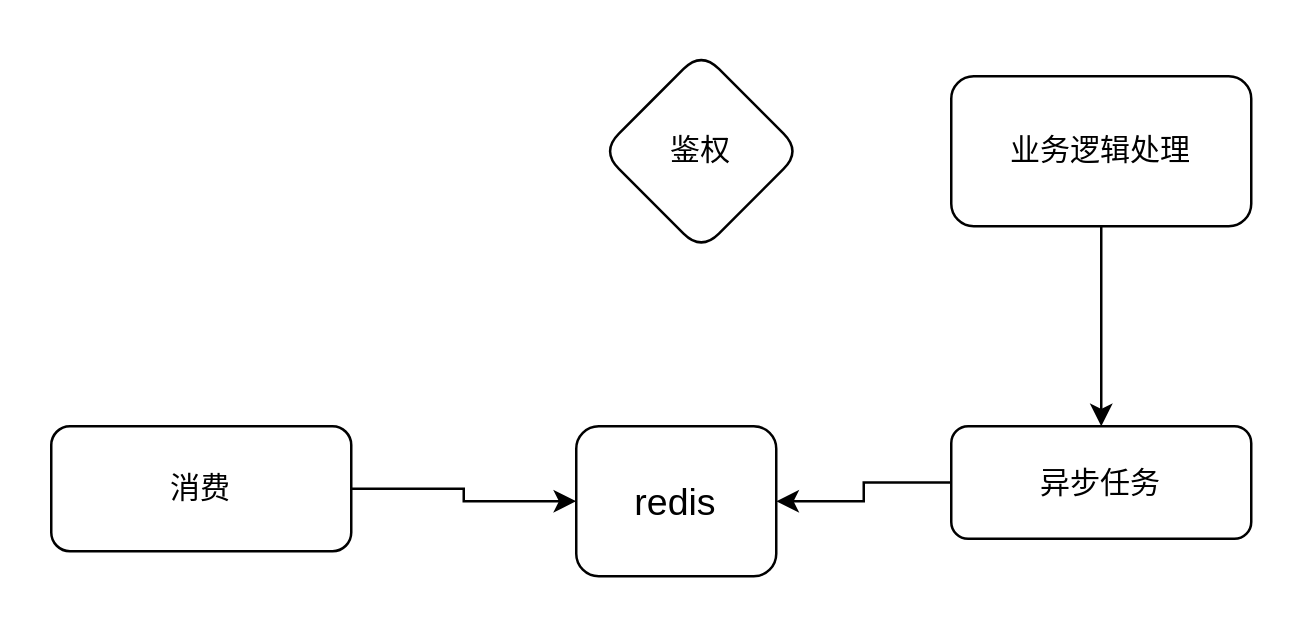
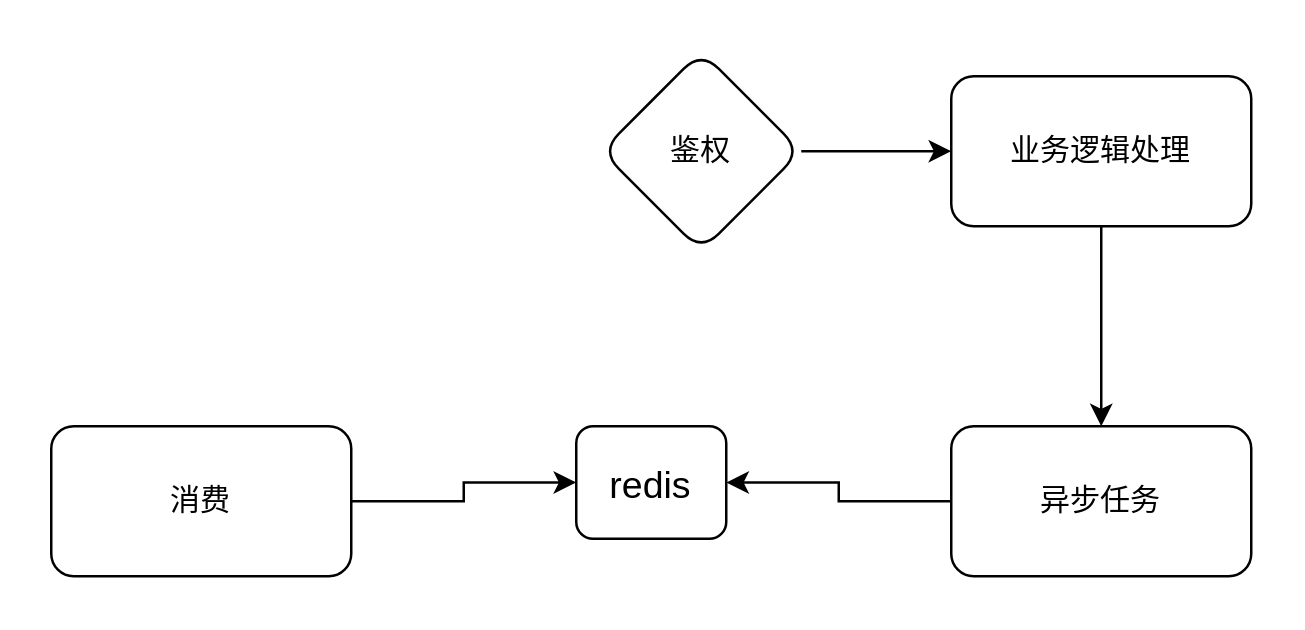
  <mxCell id="0" />
  <mxCell id="1" parent="0" />
+ <mxCell id="2" value="" style="edgeStyle=orthogonalEdgeStyle;rounded=0;orthogonalLoop=1;jettySize=auto;html=1;" edge="1" parent="1" source="3" target="5"><mxGeometry relative="1" as="geometry" /></mxCell>
  <mxCell id="3" value="鉴权" style="rhombus;whiteSpace=wrap;html=1;rounded=1;" vertex="1" parent="1"><mxGeometry x="240" y="20" width="80" height="80" as="geometry" /></mxCell>
  <mxCell id="4" value="" style="edgeStyle=orthogonalEdgeStyle;rounded=0;orthogonalLoop=1;jettySize=auto;html=1;" edge="1" parent="1" source="5" target="7"><mxGeometry relative="1" as="geometry" /></mxCell>
  <mxCell id="5" value="业务逻辑处理" style="whiteSpace=wrap;html=1;rounded=1;" vertex="1" parent="1"><mxGeometry x="380" y="30" width="120" height="60" as="geometry" /></mxCell>
  <mxCell id="6" style="edgeStyle=orthogonalEdgeStyle;rounded=0;orthogonalLoop=1;jettySize=auto;html=1;entryX=1;entryY=0.5;entryDx=0;entryDy=0;" edge="1" parent="1" source="7" target="10"><mxGeometry relative="1" as="geometry" /></mxCell>
- <mxCell id="7" value="异步任务" style="whiteSpace=wrap;html=1;rounded=1;" vertex="1" parent="1"><mxGeometry x="380" y="170" width="120" height="45" as="geometry" /></mxCell>
+ <mxCell id="7" value="异步任务" style="whiteSpace=wrap;html=1;rounded=1;" vertex="1" parent="1"><mxGeometry x="380" y="170" width="120" height="60" as="geometry" /></mxCell>
  <mxCell id="8" style="edgeStyle=orthogonalEdgeStyle;rounded=0;orthogonalLoop=1;jettySize=auto;html=1;" edge="1" parent="1" source="9" target="10"><mxGeometry relative="1" as="geometry" /></mxCell>
- <mxCell id="9" value="消费" style="rounded=1;whiteSpace=wrap;html=1;" vertex="1" parent="1"><mxGeometry x="20" y="170" width="120" height="50" as="geometry" /></mxCell>
- <mxCell id="10" value="&lt;font style=&quot;font-size: 15px&quot;&gt;redis&lt;/font&gt;" style="rounded=1;whiteSpace=wrap;html=1;" vertex="1" parent="1"><mxGeometry x="230" y="170" width="80" height="60" as="geometry" /></mxCell>
+ <mxCell id="9" value="消费" style="rounded=1;whiteSpace=wrap;html=1;" vertex="1" parent="1"><mxGeometry x="20" y="170" width="120" height="60" as="geometry" /></mxCell>
+ <mxCell id="10" value="&lt;font style=&quot;font-size: 15px&quot;&gt;redis&lt;/font&gt;" style="rounded=1;whiteSpace=wrap;html=1;" vertex="1" parent="1"><mxGeometry x="230" y="170" width="60" height="45" as="geometry" /></mxCell>
